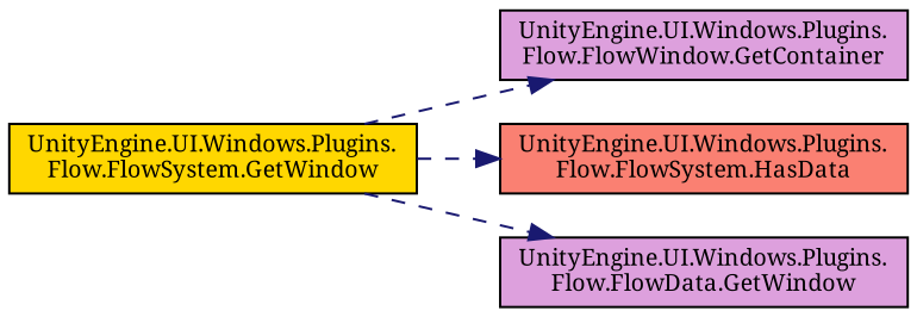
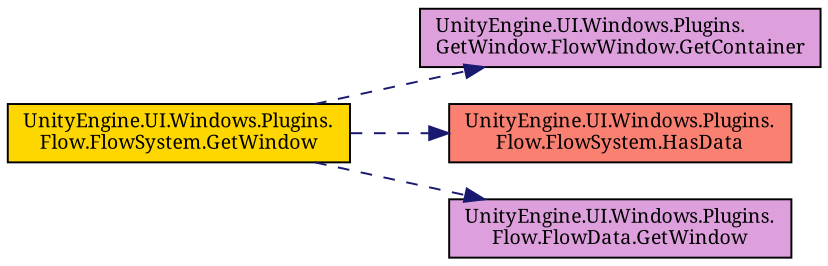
  digraph {
    fontname="Noto Serif"
    rankdir=LR
    node [color=black fillcolor=plum fontname="Noto Serif" fontsize=10 shape=record style=filled]
    edge [color=midnightblue fontname="Noto Serif" fontsize=10 labelfontname=FreeSans labelfontsize=10 style=dashed]
-   n1 [fontcolor=black height=0.2 label="UnityEngine.UI.Windows.Plugins.\lFlow.FlowWindow.GetContainer" width=0.4]
+   n1 [fontcolor=black height=0.2 label="UnityEngine.UI.Windows.Plugins.\lGetWindow.FlowWindow.GetContainer" width=0.4]
    n2 [fillcolor=gold height=0.2 label="UnityEngine.UI.Windows.Plugins.\lFlow.FlowSystem.GetWindow" width=0.4]
    n3 [fillcolor=salmon height=0.2 label="UnityEngine.UI.Windows.Plugins.\lFlow.FlowSystem.HasData" width=0.4]
    n4 [height=0.2 label="UnityEngine.UI.Windows.Plugins.\lFlow.FlowData.GetWindow" width=0.4]
    n2 -> n1
    n2 -> n3
    n2 -> n4
  }
